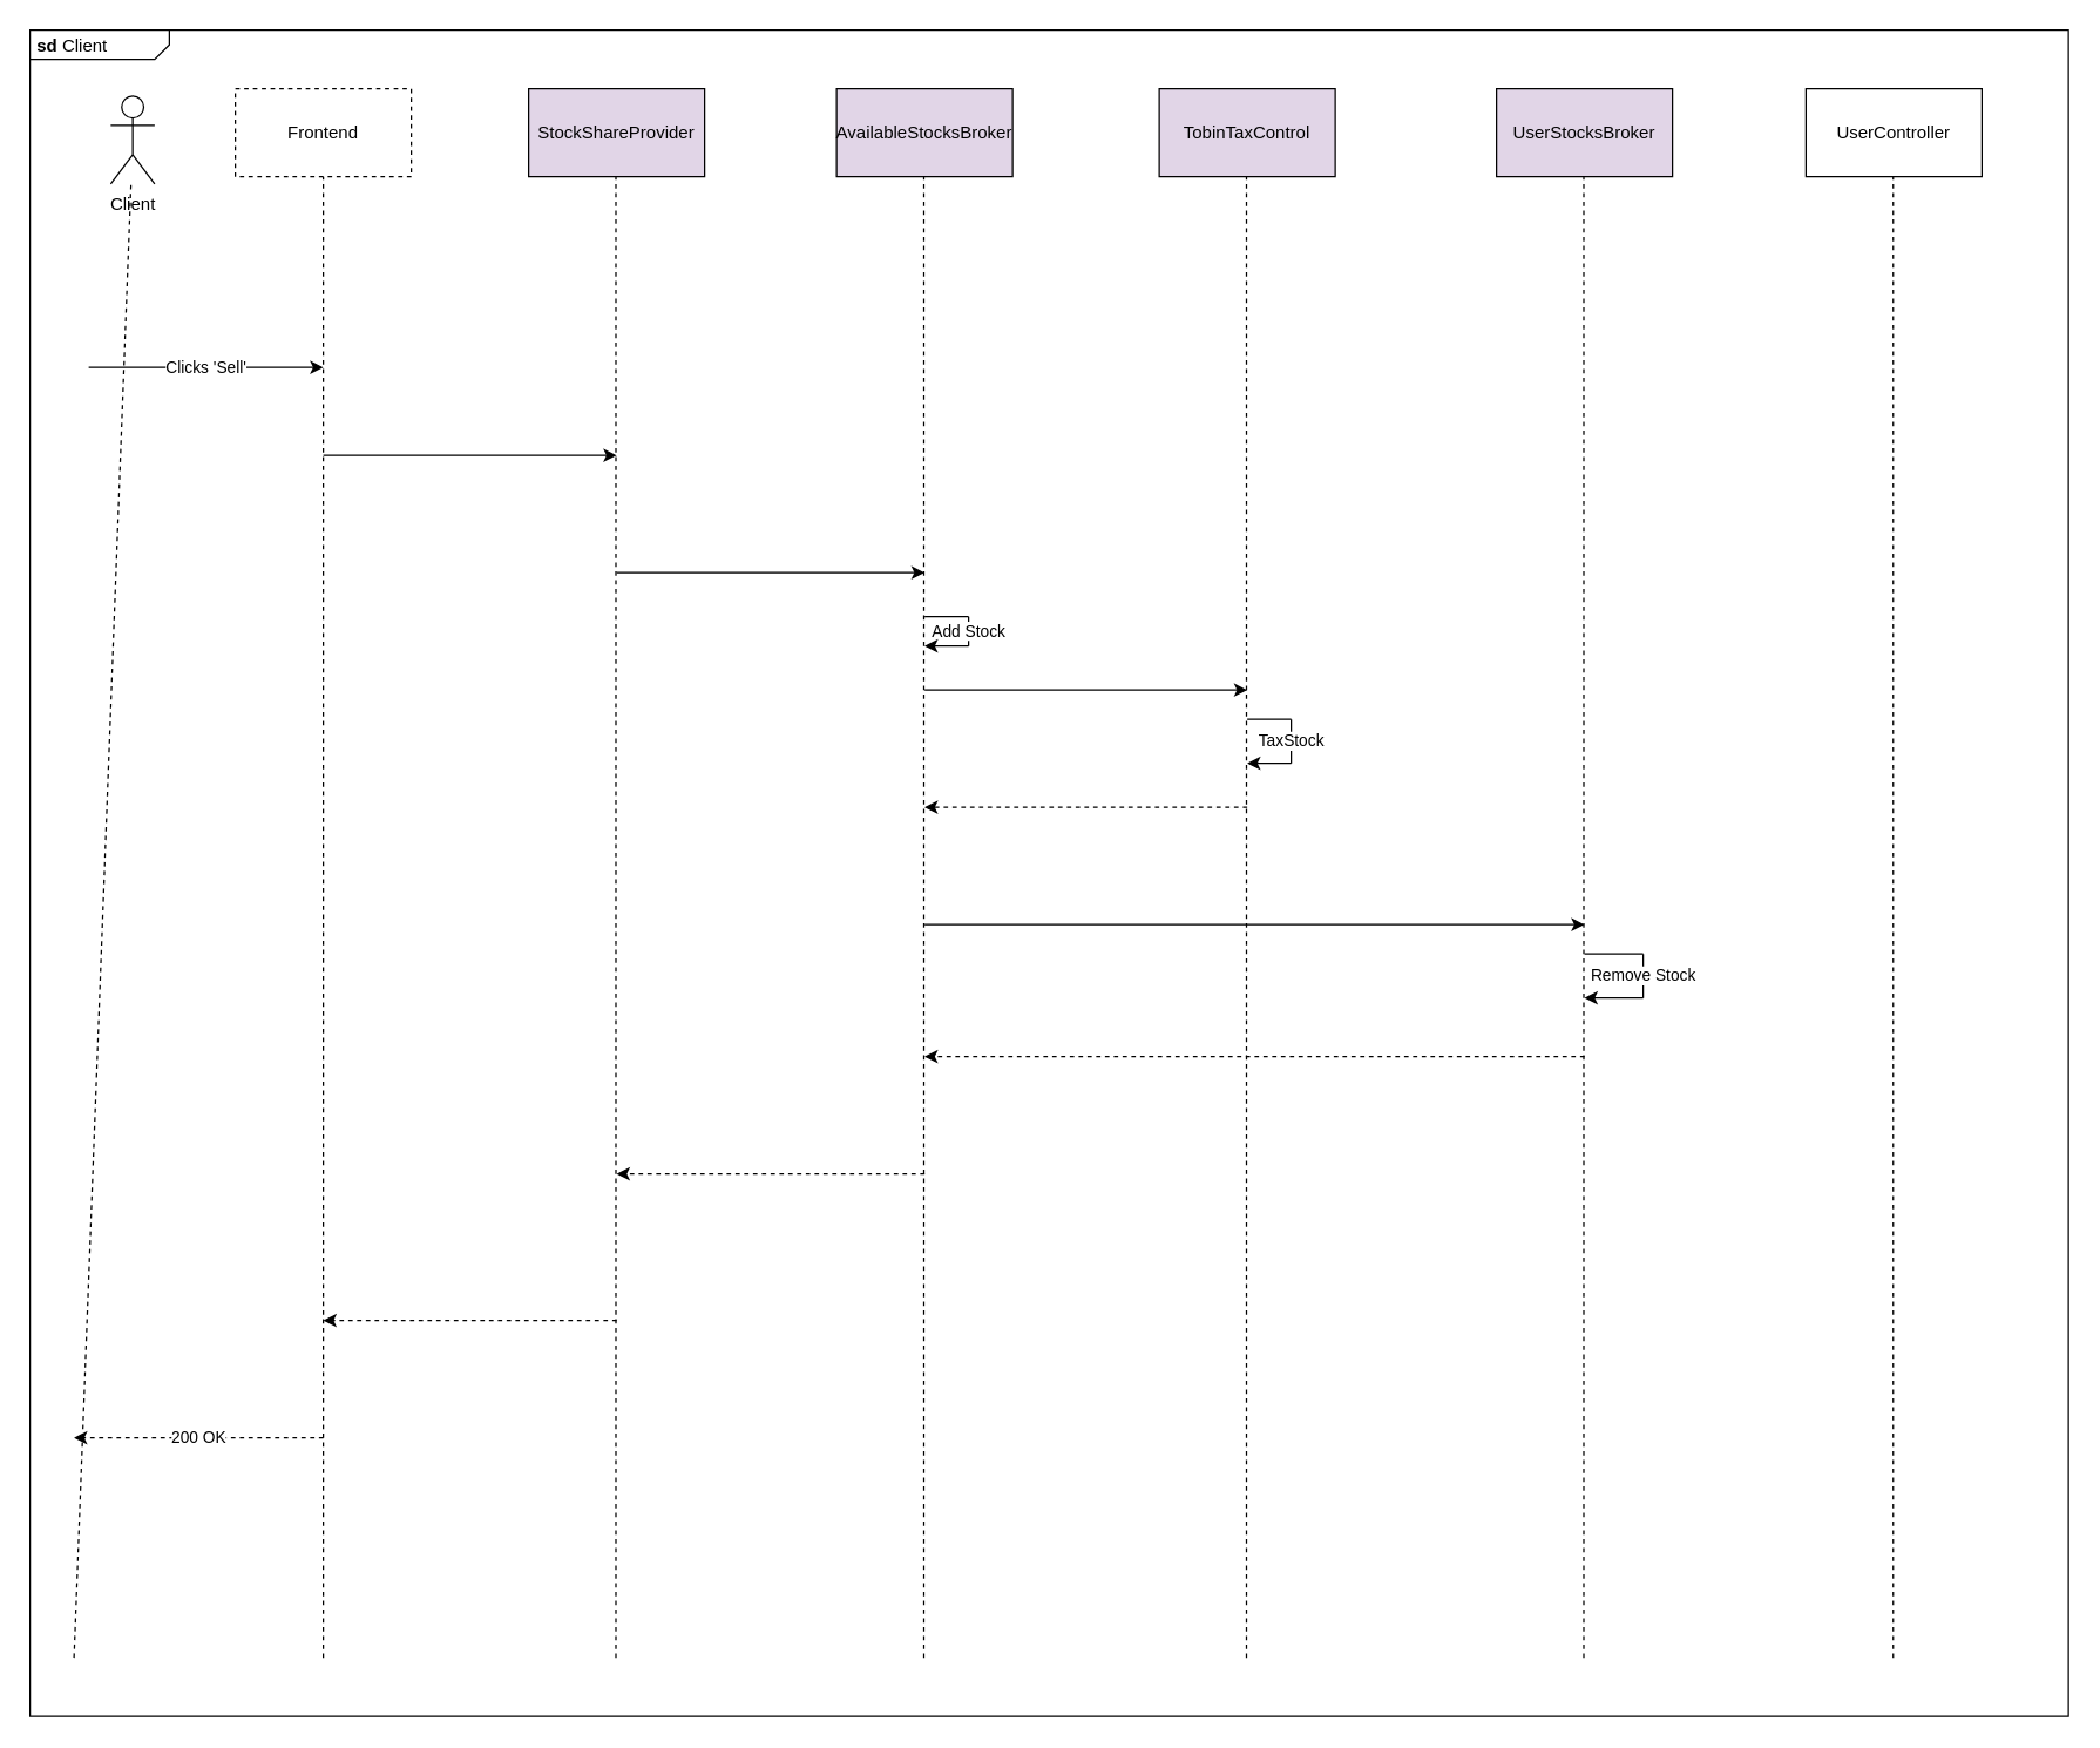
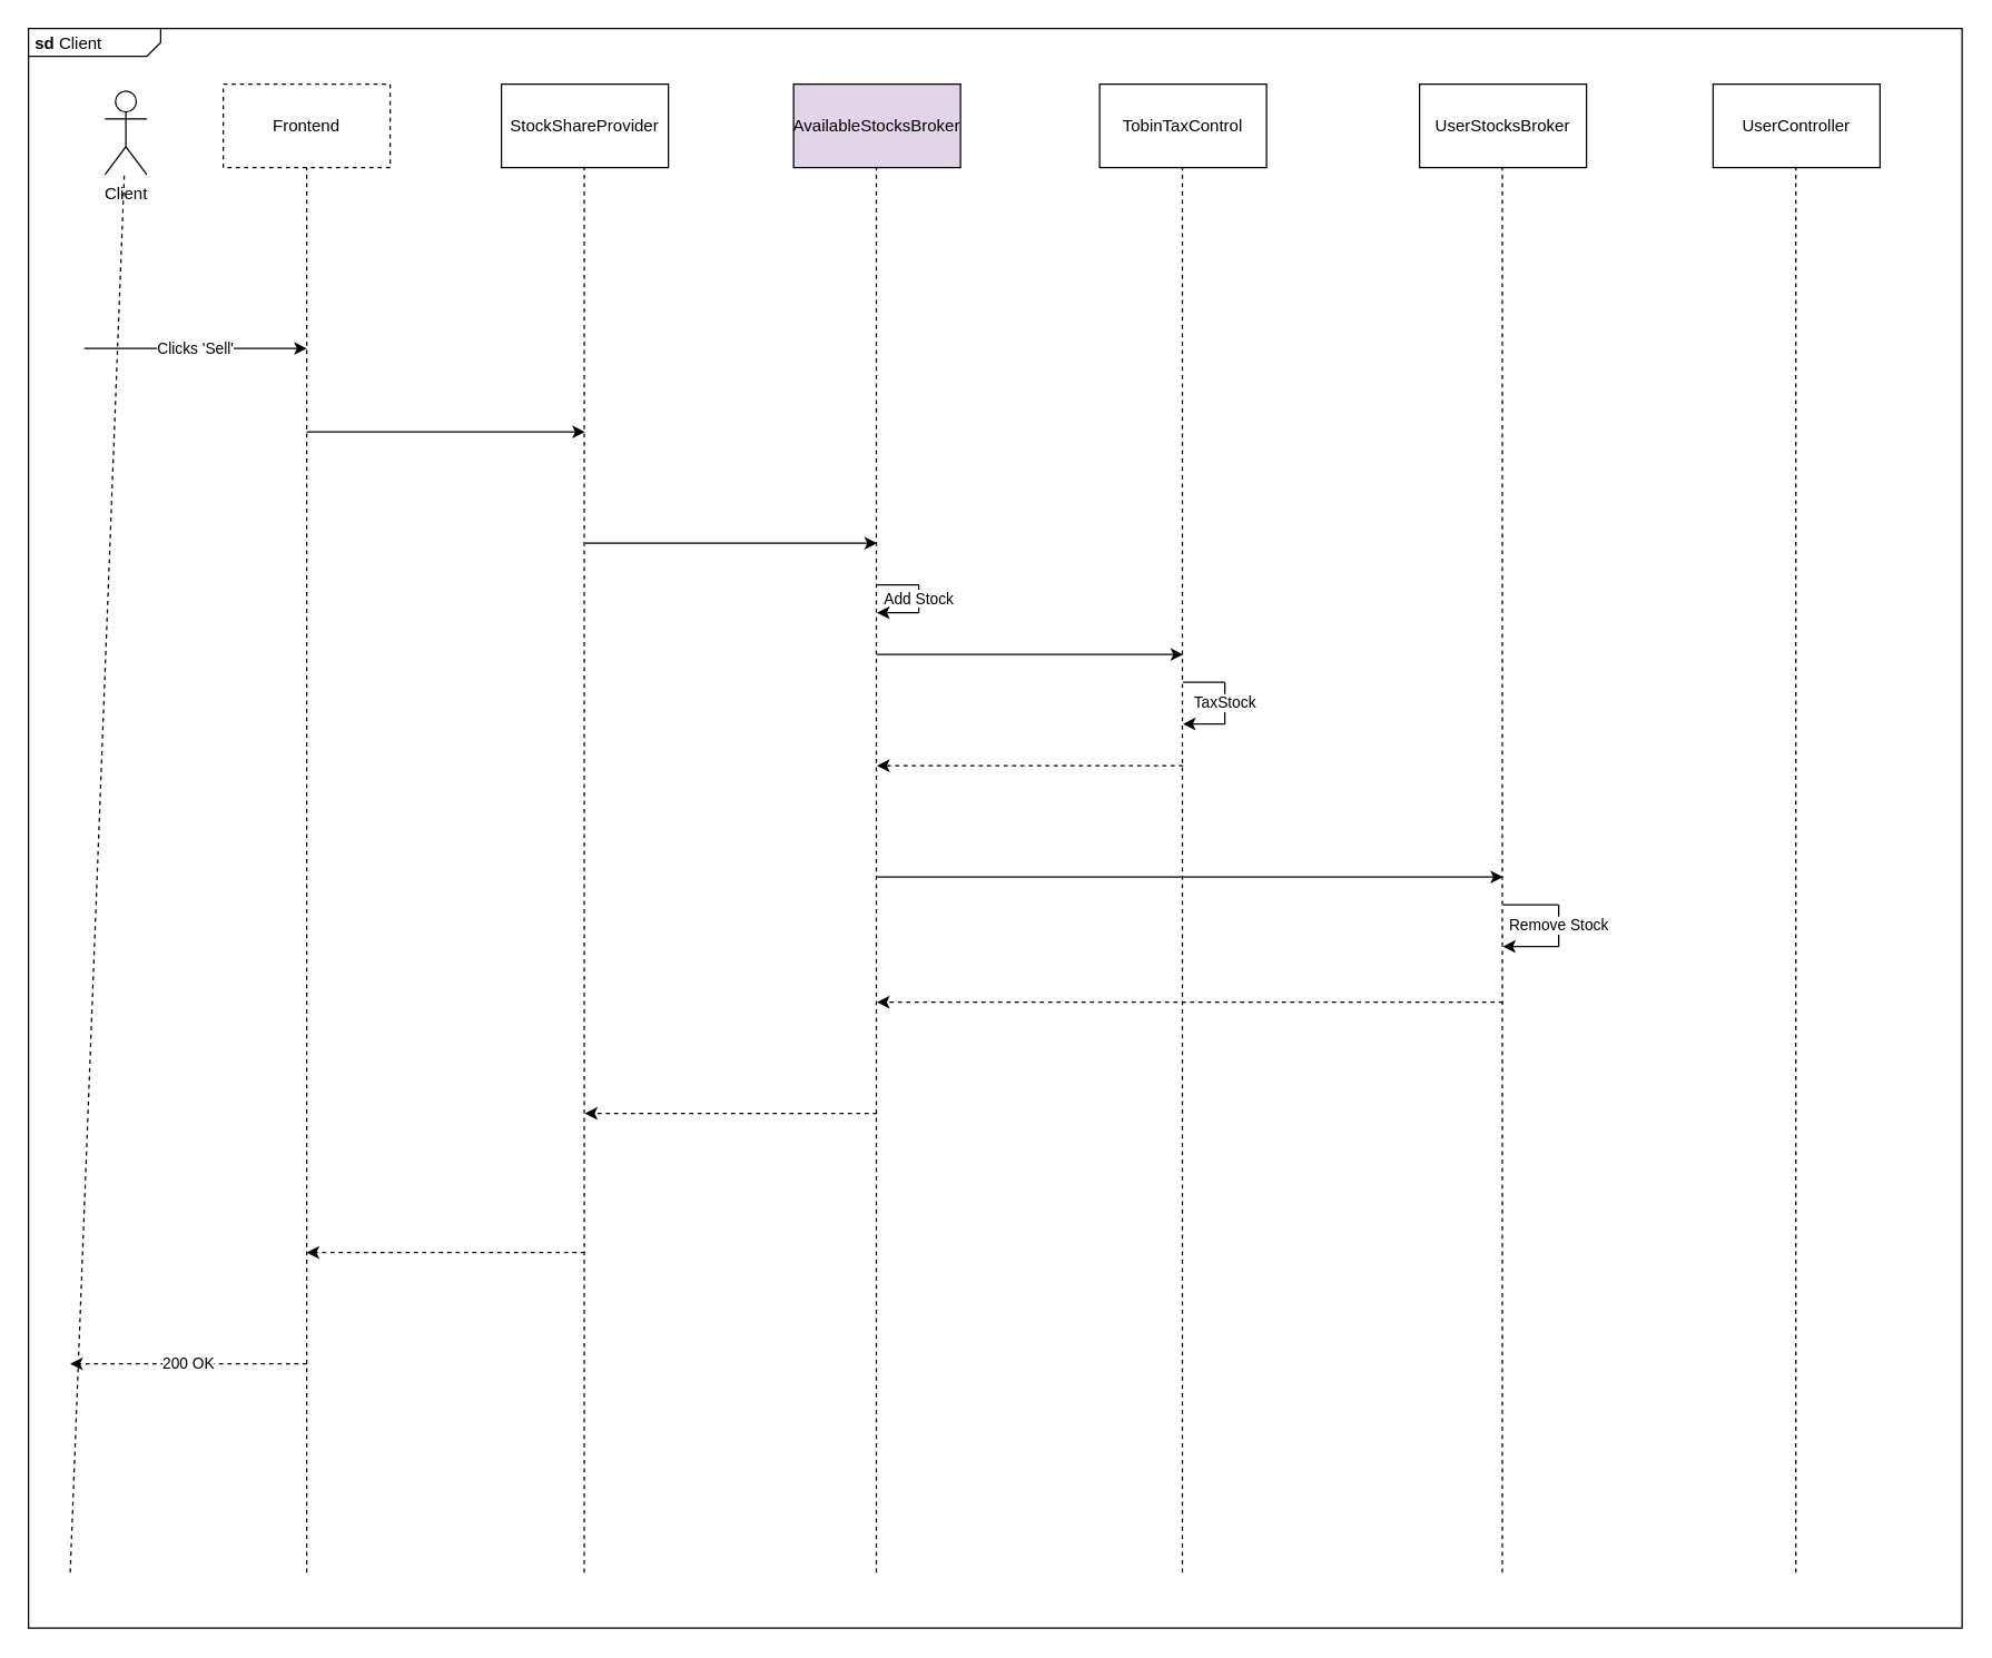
  <mxCell id="0" />
  <mxCell id="1" parent="0" />
  <mxCell id="2" value="Frontend" style="rounded=0;whiteSpace=wrap;html=1;dashed=1;" vertex="1" parent="1"><mxGeometry x="160" y="60" width="120" height="60" as="geometry" /></mxCell>
  <mxCell id="3" value="Client" style="shape=umlActor;verticalLabelPosition=bottom;labelBackgroundColor=#ffffff;verticalAlign=top;html=1;outlineConnect=0;" vertex="1" parent="1"><mxGeometry x="75" y="65" width="30" height="60" as="geometry" /></mxCell>
- <mxCell id="4" value="StockShareProvider" style="rounded=0;whiteSpace=wrap;html=1;fillColor=#e1d5e7;" vertex="1" parent="1"><mxGeometry x="360" y="60" width="120" height="60" as="geometry" /></mxCell>
+ <mxCell id="4" value="StockShareProvider" style="rounded=0;whiteSpace=wrap;html=1;" vertex="1" parent="1"><mxGeometry x="360" y="60" width="120" height="60" as="geometry" /></mxCell>
  <mxCell id="5" value="AvailableStocksBroker" style="rounded=0;whiteSpace=wrap;html=1;fillColor=#e1d5e7;" vertex="1" parent="1"><mxGeometry x="570" y="60" width="120" height="60" as="geometry" /></mxCell>
- <mxCell id="6" value="TobinTaxControl" style="rounded=0;whiteSpace=wrap;html=1;fillColor=#e1d5e7;" vertex="1" parent="1"><mxGeometry x="790" y="60" width="120" height="60" as="geometry" /></mxCell>
- <mxCell id="7" value="UserStocksBroker" style="rounded=0;whiteSpace=wrap;html=1;fillColor=#e1d5e7;" vertex="1" parent="1"><mxGeometry x="1020" y="60" width="120" height="60" as="geometry" /></mxCell>
+ <mxCell id="6" value="TobinTaxControl" style="rounded=0;whiteSpace=wrap;html=1;" vertex="1" parent="1"><mxGeometry x="790" y="60" width="120" height="60" as="geometry" /></mxCell>
+ <mxCell id="7" value="UserStocksBroker" style="rounded=0;whiteSpace=wrap;html=1;" vertex="1" parent="1"><mxGeometry x="1020" y="60" width="120" height="60" as="geometry" /></mxCell>
  <mxCell id="8" value="UserController" style="rounded=0;whiteSpace=wrap;html=1;" vertex="1" parent="1"><mxGeometry x="1231" y="60" width="120" height="60" as="geometry" /></mxCell>
  <mxCell id="9" value="" style="endArrow=none;dashed=1;html=1;entryX=0.5;entryY=1;entryDx=0;entryDy=0;" edge="1" parent="1" target="2"><mxGeometry width="50" height="50" relative="1" as="geometry"><mxPoint x="220" y="1130" as="sourcePoint" /><mxPoint x="210" y="370" as="targetPoint" /></mxGeometry></mxCell>
  <mxCell id="10" value="" style="endArrow=none;dashed=1;html=1;" edge="1" parent="1" target="3"><mxGeometry width="50" height="50" relative="1" as="geometry"><mxPoint x="50" y="1130" as="sourcePoint" /><mxPoint x="70" y="180" as="targetPoint" /></mxGeometry></mxCell>
  <mxCell id="11" value="" style="endArrow=none;dashed=1;html=1;entryX=0.5;entryY=1;entryDx=0;entryDy=0;" edge="1" parent="1"><mxGeometry width="50" height="50" relative="1" as="geometry"><mxPoint x="419.5" y="1130" as="sourcePoint" /><mxPoint x="419.5" y="120" as="targetPoint" /></mxGeometry></mxCell>
  <mxCell id="12" value="" style="endArrow=none;dashed=1;html=1;entryX=0.5;entryY=1;entryDx=0;entryDy=0;" edge="1" parent="1"><mxGeometry width="50" height="50" relative="1" as="geometry"><mxPoint x="629.5" y="1130" as="sourcePoint" /><mxPoint x="629.5" y="120" as="targetPoint" /></mxGeometry></mxCell>
  <mxCell id="13" value="" style="endArrow=none;dashed=1;html=1;entryX=0.5;entryY=1;entryDx=0;entryDy=0;" edge="1" parent="1"><mxGeometry width="50" height="50" relative="1" as="geometry"><mxPoint x="849.5" y="1130" as="sourcePoint" /><mxPoint x="849.5" y="120" as="targetPoint" /></mxGeometry></mxCell>
  <mxCell id="14" value="" style="endArrow=none;dashed=1;html=1;entryX=0.5;entryY=1;entryDx=0;entryDy=0;" edge="1" parent="1"><mxGeometry width="50" height="50" relative="1" as="geometry"><mxPoint x="1079.5" y="1130" as="sourcePoint" /><mxPoint x="1079.5" y="120" as="targetPoint" /></mxGeometry></mxCell>
  <mxCell id="15" value="" style="endArrow=none;dashed=1;html=1;entryX=0.5;entryY=1;entryDx=0;entryDy=0;" edge="1" parent="1"><mxGeometry width="50" height="50" relative="1" as="geometry"><mxPoint x="1290.5" y="1130" as="sourcePoint" /><mxPoint x="1290.5" y="120" as="targetPoint" /></mxGeometry></mxCell>
  <mxCell id="16" value="Clicks 'Sell'" style="endArrow=classic;html=1;" edge="1" parent="1"><mxGeometry width="50" height="50" relative="1" as="geometry"><mxPoint x="60" y="250" as="sourcePoint" /><mxPoint x="220" y="250" as="targetPoint" /></mxGeometry></mxCell>
  <mxCell id="17" value="" style="endArrow=classic;html=1;" edge="1" parent="1"><mxGeometry width="50" height="50" relative="1" as="geometry"><mxPoint x="220" y="310" as="sourcePoint" /><mxPoint x="420" y="310" as="targetPoint" /><Array as="points"><mxPoint x="320" y="310" /></Array></mxGeometry></mxCell>
  <mxCell id="18" value="" style="endArrow=classic;html=1;" edge="1" parent="1"><mxGeometry width="50" height="50" relative="1" as="geometry"><mxPoint x="420" y="390" as="sourcePoint" /><mxPoint x="630" y="390" as="targetPoint" /></mxGeometry></mxCell>
  <mxCell id="19" value="" style="endArrow=none;html=1;" edge="1" parent="1"><mxGeometry width="50" height="50" relative="1" as="geometry"><mxPoint x="630" y="420" as="sourcePoint" /><mxPoint x="660" y="420" as="targetPoint" /></mxGeometry></mxCell>
  <mxCell id="20" value="Add Stock" style="endArrow=none;html=1;" edge="1" parent="1"><mxGeometry width="50" height="50" relative="1" as="geometry"><mxPoint x="660" y="440" as="sourcePoint" /><mxPoint x="660" y="420" as="targetPoint" /></mxGeometry></mxCell>
  <mxCell id="21" value="" style="endArrow=classic;html=1;" edge="1" parent="1"><mxGeometry width="50" height="50" relative="1" as="geometry"><mxPoint x="660" y="440" as="sourcePoint" /><mxPoint x="630" y="440" as="targetPoint" /></mxGeometry></mxCell>
  <mxCell id="22" value="" style="endArrow=classic;html=1;" edge="1" parent="1"><mxGeometry width="50" height="50" relative="1" as="geometry"><mxPoint x="630" y="470" as="sourcePoint" /><mxPoint x="850" y="470" as="targetPoint" /></mxGeometry></mxCell>
  <mxCell id="23" value="" style="endArrow=none;html=1;" edge="1" parent="1"><mxGeometry width="50" height="50" relative="1" as="geometry"><mxPoint x="880" y="490" as="sourcePoint" /><mxPoint x="850" y="490" as="targetPoint" /></mxGeometry></mxCell>
  <mxCell id="24" value="TaxStock" style="endArrow=none;html=1;" edge="1" parent="1"><mxGeometry width="50" height="50" relative="1" as="geometry"><mxPoint x="880" y="520" as="sourcePoint" /><mxPoint x="880" y="490" as="targetPoint" /></mxGeometry></mxCell>
  <mxCell id="25" value="" style="endArrow=classic;html=1;" edge="1" parent="1"><mxGeometry width="50" height="50" relative="1" as="geometry"><mxPoint x="880" y="520" as="sourcePoint" /><mxPoint x="850" y="520" as="targetPoint" /></mxGeometry></mxCell>
  <mxCell id="26" value="" style="endArrow=classic;html=1;dashed=1;" edge="1" parent="1"><mxGeometry width="50" height="50" relative="1" as="geometry"><mxPoint x="850" y="550" as="sourcePoint" /><mxPoint x="630" y="550" as="targetPoint" /></mxGeometry></mxCell>
  <mxCell id="27" value="" style="endArrow=classic;html=1;" edge="1" parent="1"><mxGeometry width="50" height="50" relative="1" as="geometry"><mxPoint x="630" y="630" as="sourcePoint" /><mxPoint x="1080" y="630" as="targetPoint" /></mxGeometry></mxCell>
  <mxCell id="28" value="" style="endArrow=none;html=1;" edge="1" parent="1"><mxGeometry width="50" height="50" relative="1" as="geometry"><mxPoint x="1120" y="650" as="sourcePoint" /><mxPoint x="1080" y="650" as="targetPoint" /></mxGeometry></mxCell>
  <mxCell id="29" value="Remove Stock" style="endArrow=none;html=1;" edge="1" parent="1"><mxGeometry width="50" height="50" relative="1" as="geometry"><mxPoint x="1120" y="680" as="sourcePoint" /><mxPoint x="1120" y="650" as="targetPoint" /></mxGeometry></mxCell>
  <mxCell id="30" value="" style="endArrow=classic;html=1;" edge="1" parent="1"><mxGeometry width="50" height="50" relative="1" as="geometry"><mxPoint x="1120" y="680" as="sourcePoint" /><mxPoint x="1080" y="680" as="targetPoint" /></mxGeometry></mxCell>
  <mxCell id="31" value="" style="endArrow=classic;html=1;dashed=1;" edge="1" parent="1"><mxGeometry width="50" height="50" relative="1" as="geometry"><mxPoint x="1080" y="720" as="sourcePoint" /><mxPoint x="630" y="720" as="targetPoint" /></mxGeometry></mxCell>
  <mxCell id="32" value="" style="endArrow=classic;html=1;dashed=1;" edge="1" parent="1"><mxGeometry width="50" height="50" relative="1" as="geometry"><mxPoint x="630" y="800" as="sourcePoint" /><mxPoint x="420" y="800" as="targetPoint" /></mxGeometry></mxCell>
  <mxCell id="33" value="" style="endArrow=classic;html=1;dashed=1;" edge="1" parent="1"><mxGeometry width="50" height="50" relative="1" as="geometry"><mxPoint x="420" y="900" as="sourcePoint" /><mxPoint x="220" y="900" as="targetPoint" /></mxGeometry></mxCell>
  <mxCell id="34" value="&lt;p style=&quot;margin: 0px ; margin-top: 4px ; margin-left: 5px ; text-align: left&quot;&gt;&lt;b&gt;sd&lt;/b&gt;  Client&lt;/p&gt;" style="html=1;shape=mxgraph.sysml.package;overflow=fill;labelX=95;align=left;spacingLeft=5;verticalAlign=top;spacingTop=-3;fillColor=none;" vertex="1" parent="1"><mxGeometry x="20" y="20" width="1390" height="1150" as="geometry" /></mxCell>
  <mxCell id="35" value="200 OK" style="endArrow=classic;html=1;dashed=1;" edge="1" parent="1"><mxGeometry width="50" height="50" relative="1" as="geometry"><mxPoint x="220" y="980" as="sourcePoint" /><mxPoint x="50" y="980" as="targetPoint" /></mxGeometry></mxCell>
